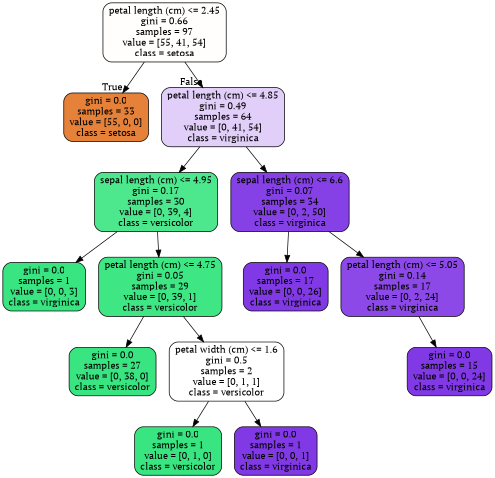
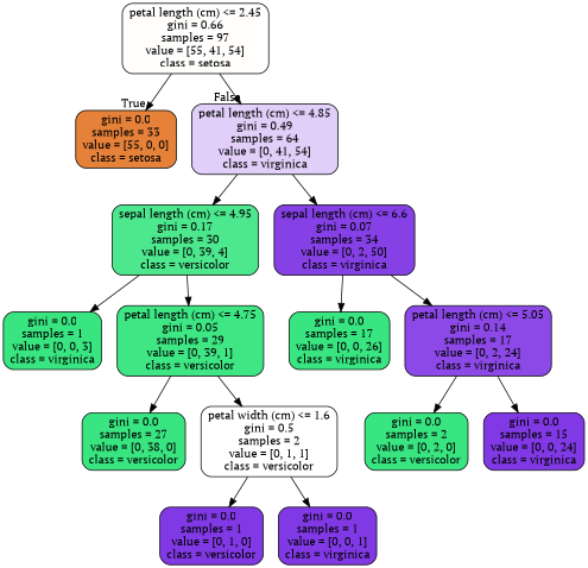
  digraph {
    fontname="PT Serif"
    node [color=black fillcolor="#39e581" fontname="PT Serif" shape=box style="filled, rounded"]
    edge [fontname="PT Serif"]
    n1 [fillcolor="#fffefd" label="petal length (cm) <= 2.45\ngini = 0.66\nsamples = 97\nvalue = [55, 41, 54]\nclass = setosa"]
    n2 [fillcolor="#e58139" label="gini = 0.0\nsamples = 33\nvalue = [55, 0, 0]\nclass = setosa"]
    n3 [fillcolor="#e1cff9" label="petal length (cm) <= 4.85\ngini = 0.49\nsamples = 64\nvalue = [0, 41, 54]\nclass = virginica"]
    n4 [fillcolor="#4de88e" label="sepal length (cm) <= 4.95\ngini = 0.17\nsamples = 30\nvalue = [0, 39, 4]\nclass = versicolor"]
    n5 [fillcolor="#8641e6" label="sepal length (cm) <= 6.6\ngini = 0.07\nsamples = 34\nvalue = [0, 2, 50]\nclass = virginica"]
    n6 [label="gini = 0.0\nsamples = 1\nvalue = [0, 0, 3]\nclass = virginica"]
    n7 [fillcolor="#3ee684" label="petal length (cm) <= 4.75\ngini = 0.05\nsamples = 29\nvalue = [0, 39, 1]\nclass = versicolor"]
-   n8 [fillcolor="#8139e5" label="gini = 0.0\nsamples = 17\nvalue = [0, 0, 26]\nclass = virginica"]
+   n8 [label="gini = 0.0\nsamples = 17\nvalue = [0, 0, 26]\nclass = virginica"]
    n9 [fillcolor="#8c49e7" label="petal length (cm) <= 5.05\ngini = 0.14\nsamples = 17\nvalue = [0, 2, 24]\nclass = virginica"]
    n10 [label="gini = 0.0\nsamples = 27\nvalue = [0, 38, 0]\nclass = versicolor"]
    n11 [fillcolor="#ffffff" label="petal width (cm) <= 1.6\ngini = 0.5\nsamples = 2\nvalue = [0, 1, 1]\nclass = versicolor"]
-   n12 [label="gini = 0.0\nsamples = 1\nvalue = [0, 1, 0]\nclass = versicolor"]
+   n12 [fillcolor="#8139e5" label="gini = 0.0\nsamples = 1\nvalue = [0, 1, 0]\nclass = versicolor"]
    n13 [fillcolor="#8139e5" label="gini = 0.0\nsamples = 1\nvalue = [0, 0, 1]\nclass = virginica"]
+   n14 [label="gini = 0.0\nsamples = 2\nvalue = [0, 2, 0]\nclass = versicolor"]
    n15 [fillcolor="#8139e5" label="gini = 0.0\nsamples = 15\nvalue = [0, 0, 24]\nclass = virginica"]
    n1 -> n2 [headlabel=True labelangle=45 labeldistance=2.5]
    n1 -> n3 [headlabel=False labelangle=-45 labeldistance=2.5]
    n3 -> n4
    n3 -> n5
    n4 -> n6
    n4 -> n7
    n5 -> n8
    n5 -> n9
    n7 -> n10
    n7 -> n11
+   n9 -> n14
    n9 -> n15
    n11 -> n12
    n11 -> n13
  }
